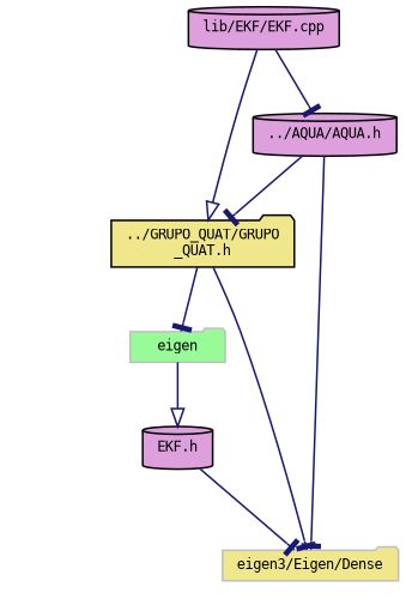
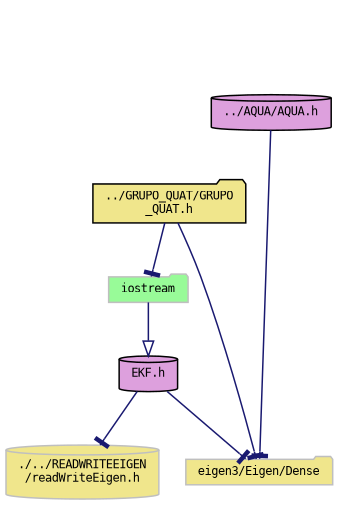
  digraph {
    node [color=black fillcolor=plum fontname=DejaVuSansMono fontsize=8 shape=cylinder style=filled]
    edge [arrowhead=tee color=midnightblue fontname=DejaVuSansMono fontsize=8 labelfontname=DejaVuSansMono labelfontsize=8 style=solid]
-   n1 [fontcolor=black height=0.2 label="lib/EKF/EKF.cpp" width=0.4]
    n2 [height=0.2 label="../AQUA/AQUA.h" width=0.4]
    n3 [fillcolor=khaki height=0.2 label="../GRUPO_QUAT/GRUPO\l_QUAT.h" shape=folder width=0.4]
    n4 [height=0.2 label="EKF.h" width=0.4]
    n5 [color=grey75 fillcolor=khaki height=0.2 label="eigen3/Eigen/Dense" shape=folder width=0.4]
-   n7 [color=grey75 fillcolor=palegreen height=0.2 label=eigen shape=folder width=0.4]
-   n1 -> n2
-   n1 -> n3 [arrowhead=onormal]
-   n2 -> n3
+   n6 [color=grey75 fillcolor=khaki height=0.2 label="./../READWRITEEIGEN\l/readWriteEigen.h" width=0.4]
+   n7 [color=grey75 fillcolor=palegreen height=0.2 label=iostream shape=folder width=0.4]
    n2 -> n5
    n3 -> n5
    n3 -> n7
    n4 -> n5
+   n4 -> n6
    n7 -> n4 [arrowhead=onormal]
  }
